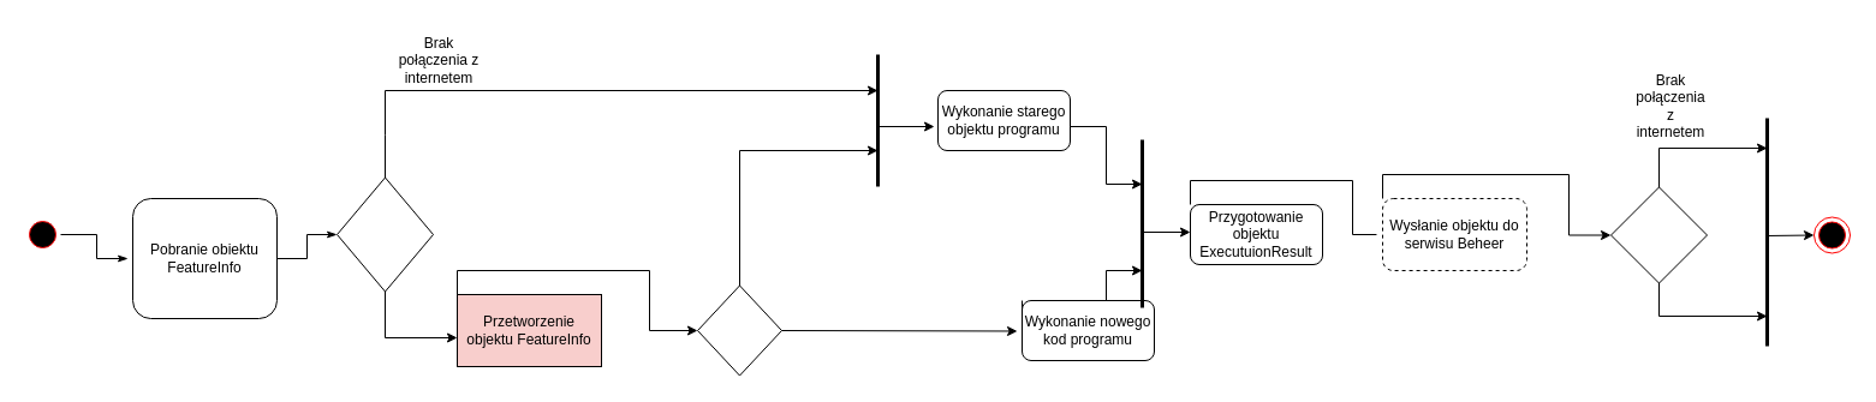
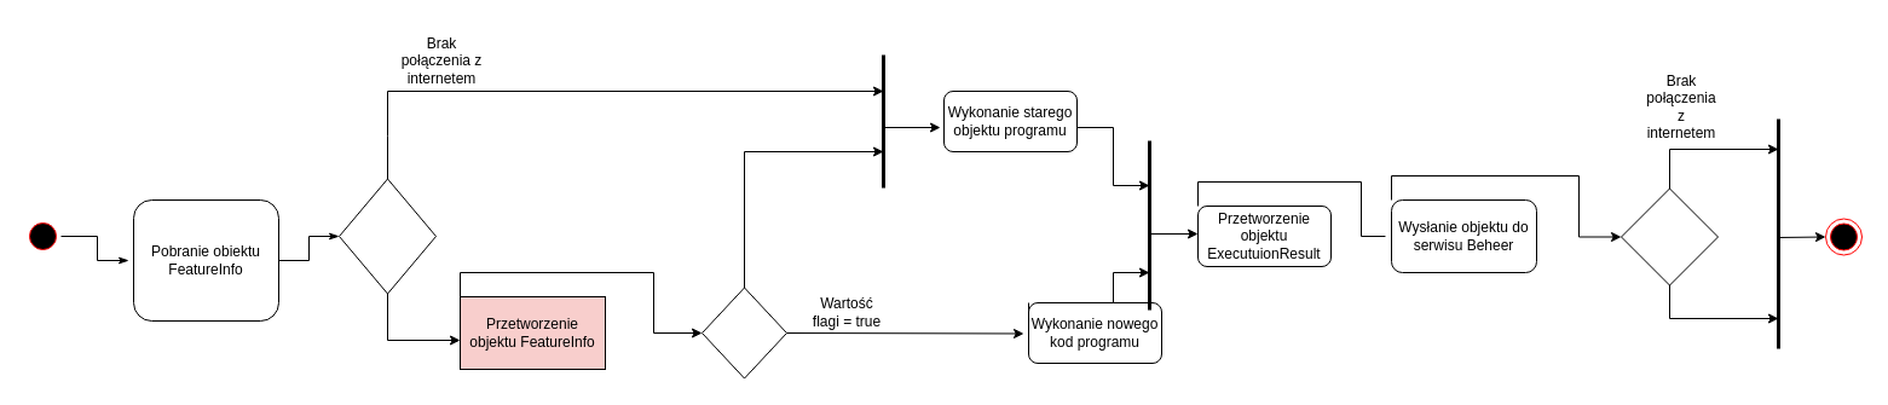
  <mxCell id="0" />
  <mxCell id="1" parent="0" />
  <mxCell id="2" style="edgeStyle=orthogonalEdgeStyle;rounded=0;orthogonalLoop=1;jettySize=auto;html=1;exitX=1;exitY=0.5;exitDx=0;exitDy=0;entryX=-0.033;entryY=0.5;entryDx=0;entryDy=0;entryPerimeter=0;endArrow=classicThin;endFill=1;strokeWidth=1;" edge="1" parent="1" source="3" target="20"><mxGeometry relative="1" as="geometry" /></mxCell>
  <mxCell id="3" value="" style="ellipse;shape=startState;fillColor=#000000;strokeColor=#ff0000;" vertex="1" parent="1"><mxGeometry x="20" y="180" width="30" height="30" as="geometry" /></mxCell>
  <mxCell id="4" style="edgeStyle=orthogonalEdgeStyle;rounded=0;orthogonalLoop=1;jettySize=auto;html=1;exitX=0;exitY=0;exitDx=0;exitDy=0;endArrow=classic;endFill=1;strokeWidth=1;" edge="1" parent="1"><mxGeometry relative="1" as="geometry"><mxPoint x="950" y="153" as="targetPoint" /><mxPoint x="835" y="78" as="sourcePoint" /><Array as="points"><mxPoint x="835" y="105" /><mxPoint x="920" y="105" /><mxPoint x="920" y="153" /></Array></mxGeometry></mxCell>
  <mxCell id="5" value="Wykonanie starego objektu programu" style="rounded=1;whiteSpace=wrap;" vertex="1" parent="1"><mxGeometry x="780" y="75" width="110" height="50" as="geometry" /></mxCell>
  <mxCell id="6" style="edgeStyle=orthogonalEdgeStyle;rounded=0;orthogonalLoop=1;jettySize=auto;html=1;exitX=0;exitY=0;exitDx=0;exitDy=0;entryX=-0.042;entryY=0.5;entryDx=0;entryDy=0;entryPerimeter=0;endArrow=none;endFill=1;strokeWidth=1;" edge="1" parent="1" source="7" target="18"><mxGeometry relative="1" as="geometry" /></mxCell>
- <mxCell id="7" value="Przygotowanie objektu ExecutuionResult" style="rounded=1;whiteSpace=wrap;" vertex="1" parent="1"><mxGeometry x="990" y="170" width="110" height="50" as="geometry" /></mxCell>
+ <mxCell id="7" value="Przetworzenie objektu ExecutuionResult" style="rounded=1;whiteSpace=wrap;" vertex="1" parent="1"><mxGeometry x="990" y="170" width="110" height="50" as="geometry" /></mxCell>
  <mxCell id="8" value="" style="ellipse;shape=endState;fillColor=#000000;strokeColor=#ff0000" vertex="1" parent="1"><mxGeometry x="1509" y="180.5" width="30" height="30" as="geometry" /></mxCell>
  <mxCell id="9" value="" style="edgeStyle=orthogonalEdgeStyle;rounded=0;orthogonalLoop=1;jettySize=auto;html=1;endArrow=classicThin;endFill=1;strokeWidth=1;" edge="1" parent="1" source="20" target="12"><mxGeometry relative="1" as="geometry" /></mxCell>
  <mxCell id="10" style="edgeStyle=orthogonalEdgeStyle;rounded=0;orthogonalLoop=1;jettySize=auto;html=1;exitX=0.5;exitY=0;exitDx=0;exitDy=0;endArrow=none;endFill=0;strokeWidth=1;" edge="1" parent="1" source="12"><mxGeometry relative="1" as="geometry"><mxPoint x="320" y="75" as="targetPoint" /></mxGeometry></mxCell>
  <mxCell id="11" style="edgeStyle=orthogonalEdgeStyle;rounded=0;orthogonalLoop=1;jettySize=auto;html=1;exitX=0.5;exitY=1;exitDx=0;exitDy=0;entryX=0;entryY=0.6;entryDx=0;entryDy=0;entryPerimeter=0;endArrow=classic;endFill=1;strokeWidth=1;" edge="1" parent="1" source="12" target="25"><mxGeometry relative="1" as="geometry" /></mxCell>
  <mxCell id="12" value="" style="rhombus;whiteSpace=wrap;html=1;rounded=0;" vertex="1" parent="1"><mxGeometry x="280" y="147.5" width="80" height="95" as="geometry" /></mxCell>
  <mxCell id="13" style="edgeStyle=orthogonalEdgeStyle;rounded=0;orthogonalLoop=1;jettySize=auto;html=1;exitX=0;exitY=0;exitDx=0;exitDy=0;endArrow=classic;endFill=1;strokeWidth=1;" edge="1" parent="1" source="14"><mxGeometry relative="1" as="geometry"><mxPoint x="950" y="225" as="targetPoint" /><Array as="points"><mxPoint x="920" y="275" /><mxPoint x="920" y="225" /></Array></mxGeometry></mxCell>
  <mxCell id="14" value="Wykonanie nowego kod programu" style="rounded=1;whiteSpace=wrap;" vertex="1" parent="1"><mxGeometry x="850" y="250" width="110" height="50" as="geometry" /></mxCell>
  <mxCell id="15" style="edgeStyle=orthogonalEdgeStyle;rounded=0;orthogonalLoop=1;jettySize=auto;html=1;exitX=0.5;exitY=0;exitDx=0;exitDy=0;endArrow=classic;endFill=1;strokeWidth=1;" edge="1" parent="1" source="16"><mxGeometry relative="1" as="geometry"><mxPoint x="730" y="125" as="targetPoint" /><Array as="points"><mxPoint x="615" y="125" /></Array></mxGeometry></mxCell>
  <mxCell id="16" value="" style="rhombus;whiteSpace=wrap;html=1;rounded=0;" vertex="1" parent="1"><mxGeometry x="580" y="237.5" width="70" height="75" as="geometry" /></mxCell>
  <mxCell id="17" style="edgeStyle=orthogonalEdgeStyle;rounded=0;orthogonalLoop=1;jettySize=auto;html=1;exitX=0;exitY=0;exitDx=0;exitDy=0;endArrow=classic;endFill=1;strokeWidth=1;" edge="1" parent="1" source="18" target="23"><mxGeometry relative="1" as="geometry" /></mxCell>
- <mxCell id="18" value="Wysłanie objektu do serwisu Beheer" style="rounded=1;whiteSpace=wrap;html=1;dashed=1;" vertex="1" parent="1"><mxGeometry x="1150" y="165" width="120" height="60" as="geometry" /></mxCell>
+ <mxCell id="18" value="Wysłanie objektu do serwisu Beheer" style="rounded=1;whiteSpace=wrap;html=1;" vertex="1" parent="1"><mxGeometry x="1150" y="165" width="120" height="60" as="geometry" /></mxCell>
  <mxCell id="19" value="Brak połączenia z internetem" style="text;html=1;strokeColor=none;fillColor=none;align=center;verticalAlign=middle;whiteSpace=wrap;rounded=0;" vertex="1" parent="1"><mxGeometry x="330" y="20" width="70" height="60" as="geometry" /></mxCell>
  <mxCell id="20" value="&lt;span&gt;Pobranie obiektu FeatureInfo&lt;/span&gt;" style="rounded=1;whiteSpace=wrap;html=1;" vertex="1" parent="1"><mxGeometry x="110" y="165" width="120" height="100" as="geometry" /></mxCell>
  <mxCell id="21" value="Brak połączenia z internetem" style="text;html=1;strokeColor=none;fillColor=none;align=center;verticalAlign=middle;whiteSpace=wrap;rounded=0;" vertex="1" parent="1"><mxGeometry x="1360" y="73" width="60" height="30" as="geometry" /></mxCell>
  <mxCell id="22" style="edgeStyle=orthogonalEdgeStyle;rounded=0;orthogonalLoop=1;jettySize=auto;html=1;exitX=0.5;exitY=0;exitDx=0;exitDy=0;strokeWidth=1;endArrow=none;endFill=0;" edge="1" parent="1" source="23"><mxGeometry relative="1" as="geometry"><mxPoint x="1380" y="123" as="targetPoint" /></mxGeometry></mxCell>
  <mxCell id="23" value="" style="rhombus;whiteSpace=wrap;html=1;rounded=0;" vertex="1" parent="1"><mxGeometry x="1340" y="155.5" width="80" height="80" as="geometry" /></mxCell>
  <mxCell id="24" style="edgeStyle=orthogonalEdgeStyle;rounded=0;orthogonalLoop=1;jettySize=auto;html=1;exitX=0;exitY=0;exitDx=0;exitDy=0;entryX=0;entryY=0.5;entryDx=0;entryDy=0;endArrow=classic;endFill=1;strokeWidth=1;" edge="1" parent="1" source="25" target="16"><mxGeometry relative="1" as="geometry" /></mxCell>
  <mxCell id="25" value="&lt;span&gt;Przetworzenie objektu FeatureInfo&lt;/span&gt;" style="rounded=0;whiteSpace=wrap;html=1;fillColor=#f8cecc;" vertex="1" parent="1"><mxGeometry x="380" y="245" width="120" height="60" as="geometry" /></mxCell>
  <mxCell id="26" value="" style="endArrow=none;html=1;rounded=0;spacing=2;strokeWidth=3;" edge="1" parent="1"><mxGeometry width="50" height="50" relative="1" as="geometry"><mxPoint x="730" y="155" as="sourcePoint" /><mxPoint x="730" y="45" as="targetPoint" /></mxGeometry></mxCell>
  <mxCell id="27" value="" style="endArrow=none;html=1;rounded=0;strokeWidth=3;" edge="1" parent="1"><mxGeometry width="50" height="50" relative="1" as="geometry"><mxPoint x="1470" y="288" as="sourcePoint" /><mxPoint x="1470" y="98" as="targetPoint" /></mxGeometry></mxCell>
  <mxCell id="28" value="" style="endArrow=classic;html=1;rounded=0;strokeWidth=1;" edge="1" parent="1"><mxGeometry width="50" height="50" relative="1" as="geometry"><mxPoint x="1380" y="123" as="sourcePoint" /><mxPoint x="1470" y="123" as="targetPoint" /></mxGeometry></mxCell>
  <mxCell id="29" value="" style="endArrow=none;html=1;rounded=0;strokeWidth=1;entryX=0.5;entryY=1;entryDx=0;entryDy=0;" edge="1" parent="1" target="23"><mxGeometry width="50" height="50" relative="1" as="geometry"><mxPoint x="1380" y="263" as="sourcePoint" /><mxPoint x="1390" y="173" as="targetPoint" /></mxGeometry></mxCell>
  <mxCell id="30" value="" style="endArrow=classic;html=1;rounded=0;strokeWidth=1;" edge="1" parent="1"><mxGeometry width="50" height="50" relative="1" as="geometry"><mxPoint x="1380" y="263" as="sourcePoint" /><mxPoint x="1470" y="263" as="targetPoint" /></mxGeometry></mxCell>
  <mxCell id="31" value="" style="endArrow=classic;html=1;rounded=0;strokeWidth=1;entryX=0;entryY=0.5;entryDx=0;entryDy=0;" edge="1" parent="1" target="8"><mxGeometry width="50" height="50" relative="1" as="geometry"><mxPoint x="1470" y="196" as="sourcePoint" /><mxPoint x="1390" y="173" as="targetPoint" /></mxGeometry></mxCell>
  <mxCell id="32" value="" style="endArrow=classic;html=1;rounded=0;strokeWidth=1;" edge="1" parent="1"><mxGeometry width="50" height="50" relative="1" as="geometry"><mxPoint x="320" y="75" as="sourcePoint" /><mxPoint x="730" y="75" as="targetPoint" /></mxGeometry></mxCell>
  <mxCell id="33" value="" style="endArrow=classic;html=1;rounded=0;strokeWidth=1;entryX=-0.027;entryY=0.6;entryDx=0;entryDy=0;entryPerimeter=0;" edge="1" parent="1" target="5"><mxGeometry width="50" height="50" relative="1" as="geometry"><mxPoint x="730" y="105" as="sourcePoint" /><mxPoint x="610" y="135" as="targetPoint" /></mxGeometry></mxCell>
  <mxCell id="34" value="" style="endArrow=classic;html=1;rounded=0;strokeWidth=1;entryX=-0.036;entryY=0.51;entryDx=0;entryDy=0;entryPerimeter=0;" edge="1" parent="1" target="14"><mxGeometry width="50" height="50" relative="1" as="geometry"><mxPoint x="650" y="275" as="sourcePoint" /><mxPoint x="700" y="225" as="targetPoint" /></mxGeometry></mxCell>
+ <mxCell id="35" value="Wartość flagi = true" style="text;html=1;strokeColor=none;fillColor=none;align=center;verticalAlign=middle;whiteSpace=wrap;rounded=0;" vertex="1" parent="1"><mxGeometry x="670" y="242.5" width="60" height="30" as="geometry" /></mxCell>
  <mxCell id="36" value="" style="endArrow=none;html=1;rounded=0;strokeWidth=3;" edge="1" parent="1"><mxGeometry width="50" height="50" relative="1" as="geometry"><mxPoint x="950" y="256" as="sourcePoint" /><mxPoint x="950" y="116" as="targetPoint" /></mxGeometry></mxCell>
  <mxCell id="37" value="" style="endArrow=classic;html=1;rounded=0;strokeWidth=1;" edge="1" parent="1"><mxGeometry width="50" height="50" relative="1" as="geometry"><mxPoint x="950" y="193" as="sourcePoint" /><mxPoint x="990" y="193" as="targetPoint" /></mxGeometry></mxCell>
